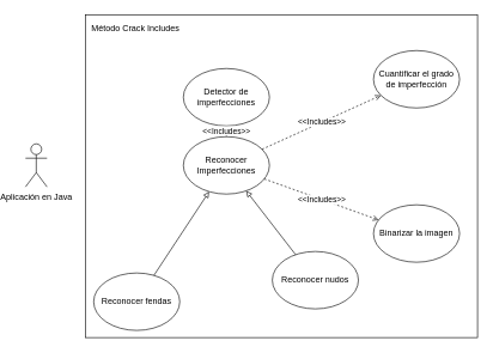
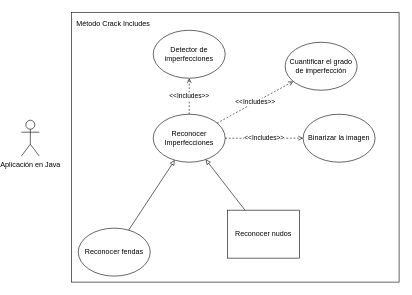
  <mxCell id="0" />
  <mxCell id="1" parent="0" />
  <mxCell id="2" value="" style="rounded=0;whiteSpace=wrap;html=1;align=left;" parent="1" vertex="1"><mxGeometry x="104" y="20" width="546" height="450" as="geometry" /></mxCell>
  <mxCell id="3" value="Aplicación en Java" style="shape=umlActor;verticalLabelPosition=bottom;verticalAlign=top;html=1;outlineConnect=0;" parent="1" vertex="1"><mxGeometry x="20" y="200" width="30" height="60" as="geometry" /></mxCell>
- <mxCell id="4" value="Detector de imperfecciones" style="ellipse;whiteSpace=wrap;html=1;" parent="1" vertex="1"><mxGeometry x="240" y="95" width="120" height="80" as="geometry" /></mxCell>
- <mxCell id="5" value="Binarizar la imagen" style="ellipse;whiteSpace=wrap;html=1;" parent="1" vertex="1"><mxGeometry x="505" y="285" width="120" height="80" as="geometry" /></mxCell>
- <mxCell id="6" value="Cuantificar el grado de imperfección" style="ellipse;whiteSpace=wrap;html=1;" parent="1" vertex="1"><mxGeometry x="505" y="70" width="120" height="80" as="geometry" /></mxCell>
- <mxCell id="7" value="Reconocer nudos" style="ellipse;whiteSpace=wrap;html=1;" parent="1" vertex="1"><mxGeometry x="364" y="350" width="120" height="80" as="geometry" /></mxCell>
+ <mxCell id="4" value="Detector de imperfecciones" style="ellipse;whiteSpace=wrap;html=1;" parent="1" vertex="1"><mxGeometry x="240" y="50" width="120" height="80" as="geometry" /></mxCell>
+ <mxCell id="5" value="Binarizar la imagen" style="ellipse;whiteSpace=wrap;html=1;" parent="1" vertex="1"><mxGeometry x="490" y="190" width="120" height="80" as="geometry" /></mxCell>
+ <mxCell id="6" value="Cuantificar el grado de imperfección" style="ellipse;whiteSpace=wrap;html=1;" parent="1" vertex="1"><mxGeometry x="460" y="70" width="120" height="80" as="geometry" /></mxCell>
+ <mxCell id="7" value="Reconocer nudos" style="whiteSpace=wrap;html=1;rounded=0;" parent="1" vertex="1"><mxGeometry x="364" y="350" width="120" height="80" as="geometry" /></mxCell>
  <mxCell id="8" value="Reconocer fendas" style="ellipse;whiteSpace=wrap;html=1;" parent="1" vertex="1"><mxGeometry x="115" y="380" width="120" height="80" as="geometry" /></mxCell>
  <mxCell id="9" value="&amp;lt;&amp;lt;Includes&amp;gt;&amp;gt;" style="endArrow=open;html=1;dashed=1;endFill=0;" parent="1" source="12" target="6" edge="1"><mxGeometry width="50" height="50" relative="1" as="geometry"><mxPoint x="330.001" y="222.842" as="sourcePoint" /><mxPoint x="466.043" y="130" as="targetPoint" /><Array as="points" /></mxGeometry></mxCell>
  <mxCell id="10" value="" style="endArrow=block;html=1;endFill=0;" parent="1" source="8" target="12" edge="1"><mxGeometry width="50" height="50" relative="1" as="geometry"><mxPoint x="180" y="340" as="sourcePoint" /><mxPoint x="200" y="260" as="targetPoint" /></mxGeometry></mxCell>
  <mxCell id="11" value="Método Crack Includes" style="text;html=1;strokeColor=none;fillColor=none;align=left;verticalAlign=middle;whiteSpace=wrap;rounded=0;" parent="1" vertex="1"><mxGeometry x="110" y="30" width="196" height="20" as="geometry" /></mxCell>
  <mxCell id="12" value="Reconocer Imperfecciones" style="ellipse;whiteSpace=wrap;html=1;" parent="1" vertex="1"><mxGeometry x="240" y="190" width="120" height="80" as="geometry" /></mxCell>
  <mxCell id="13" value="" style="endArrow=block;html=1;endFill=0;" parent="1" source="7" target="12" edge="1"><mxGeometry width="50" height="50" relative="1" as="geometry"><mxPoint x="329.004" y="367.625" as="sourcePoint" /><mxPoint x="397.882" y="270.003" as="targetPoint" /></mxGeometry></mxCell>
  <mxCell id="14" value="&amp;lt;&amp;lt;Includes&amp;gt;&amp;gt;" style="endArrow=open;html=1;dashed=1;endFill=0;" parent="1" source="12" target="5" edge="1"><mxGeometry width="50" height="50" relative="1" as="geometry"><mxPoint x="356.509" y="214.729" as="sourcePoint" /><mxPoint x="483.563" y="145.33" as="targetPoint" /><Array as="points" /></mxGeometry></mxCell>
  <mxCell id="15" value="&amp;lt;&amp;lt;Includes&amp;gt;&amp;gt;" style="endArrow=open;html=1;dashed=1;endFill=0;" parent="1" source="12" target="4" edge="1"><mxGeometry width="50" height="50" relative="1" as="geometry"><mxPoint x="370" y="240" as="sourcePoint" /><mxPoint x="500" y="240" as="targetPoint" /><Array as="points" /></mxGeometry></mxCell>
